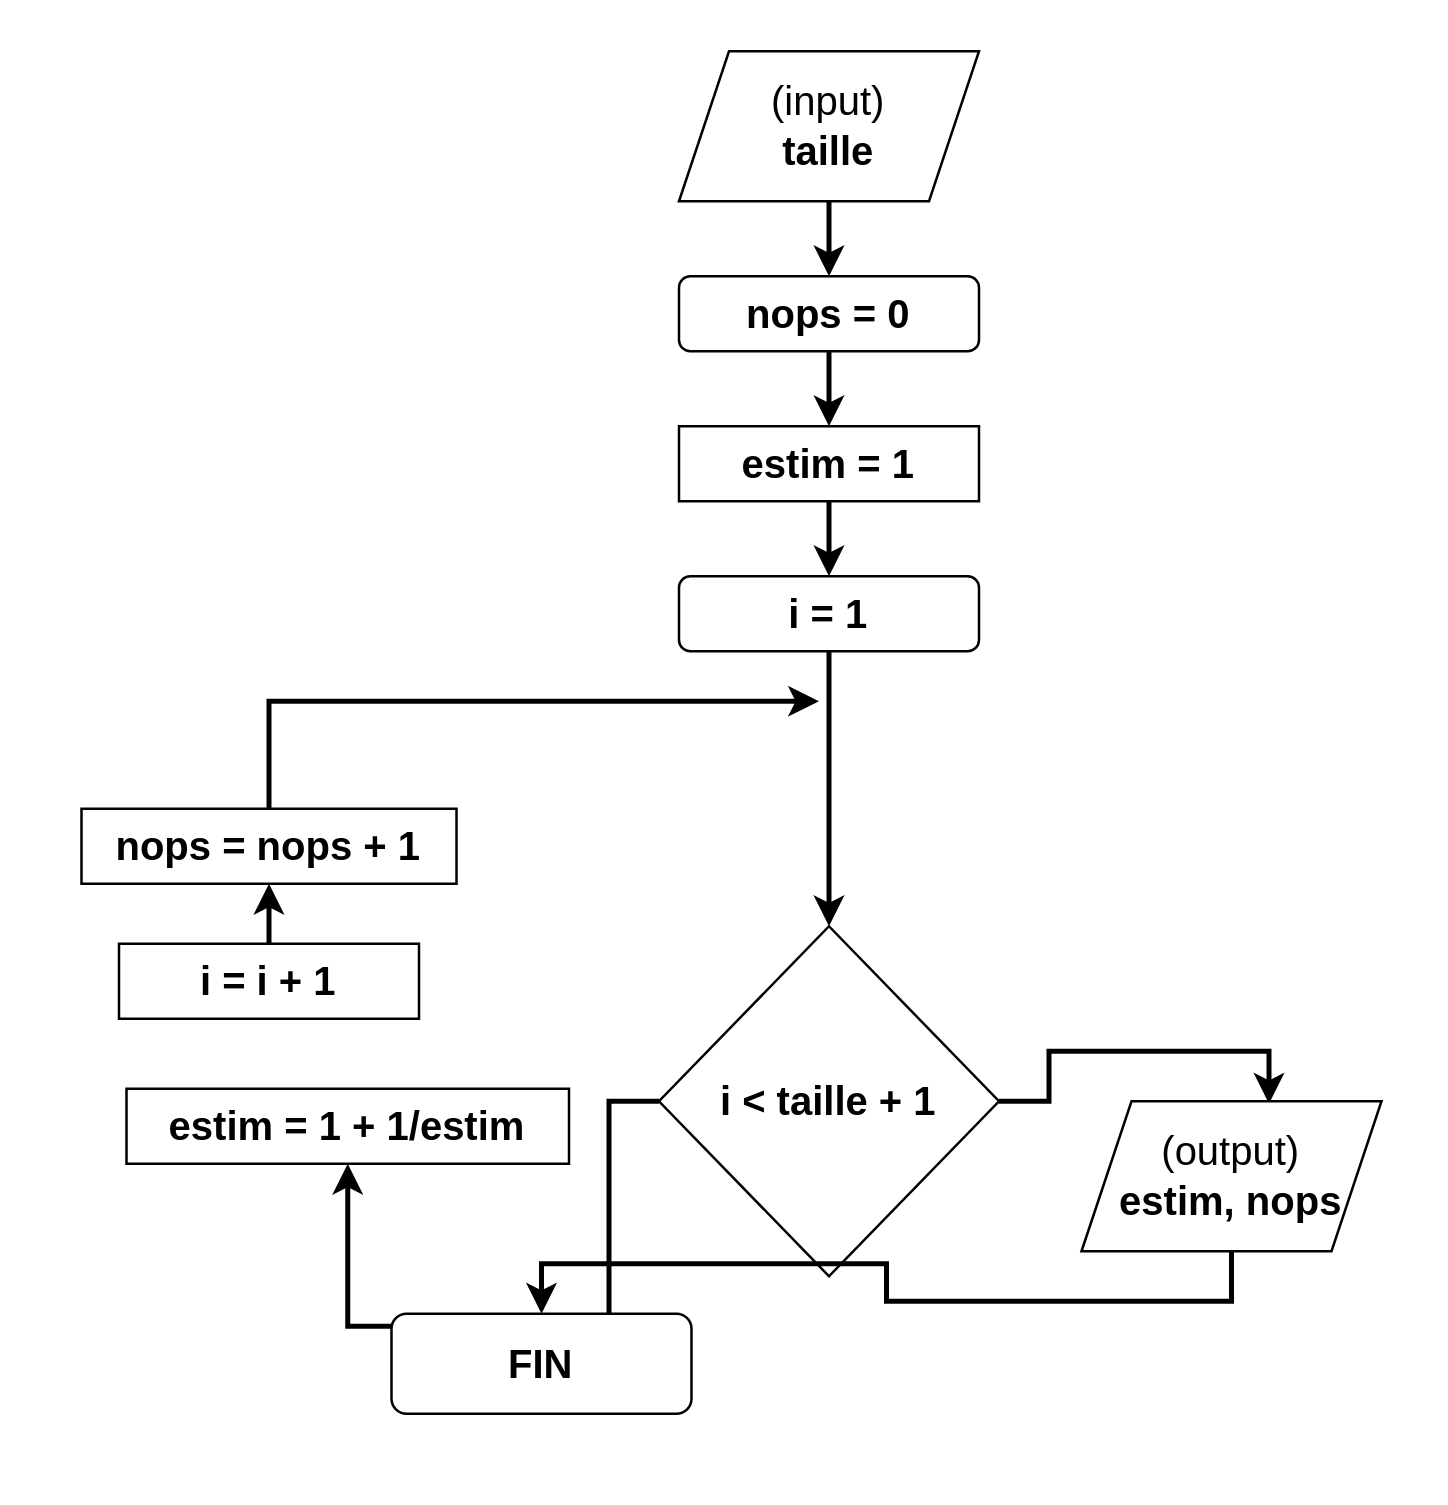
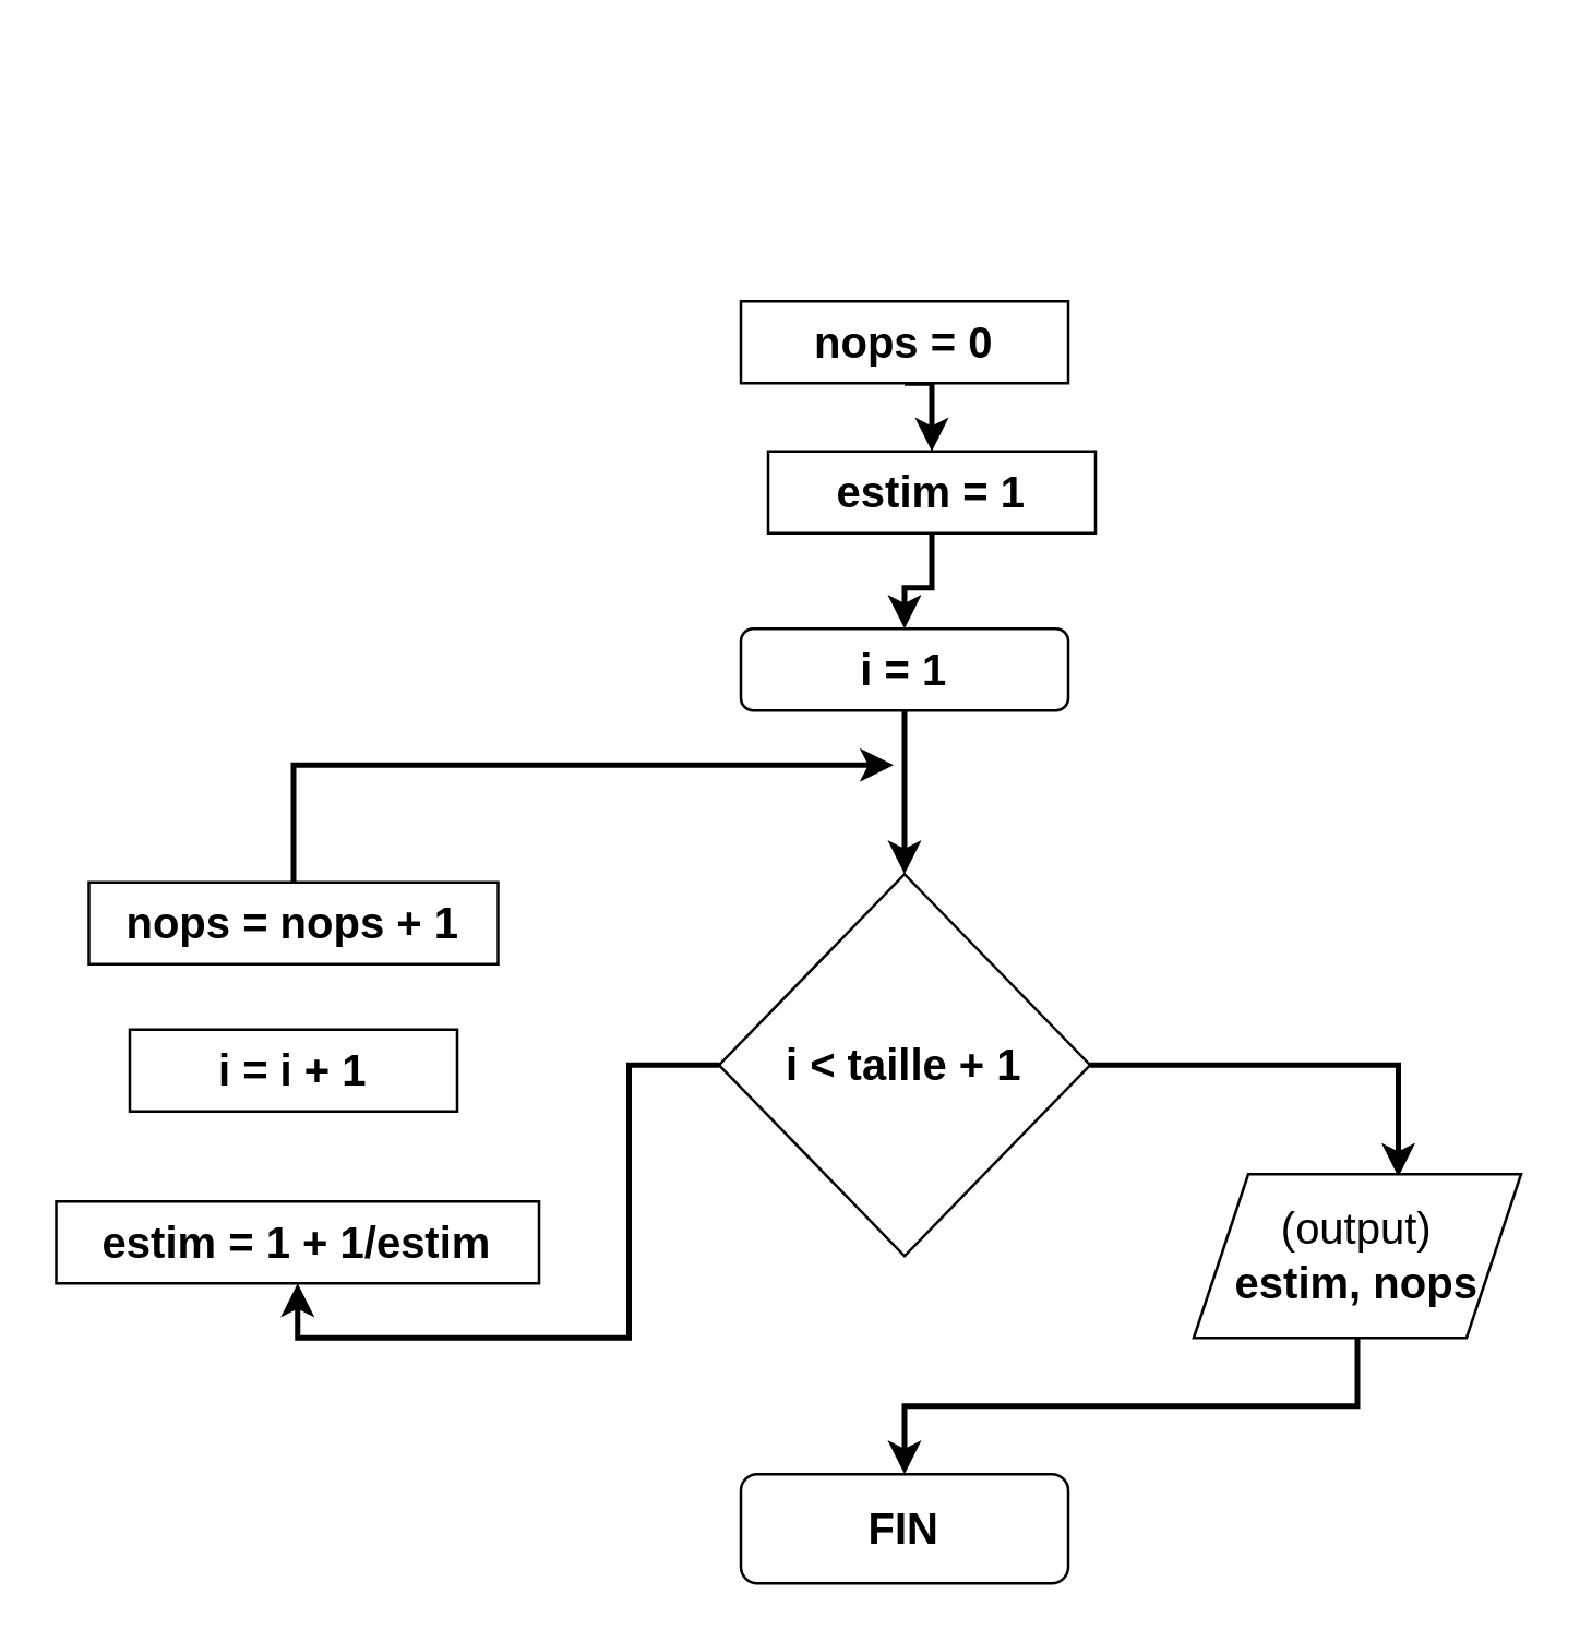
  <mxCell id="0" />
  <mxCell id="1" parent="0" />
- <mxCell id="2" style="edgeStyle=orthogonalEdgeStyle;rounded=0;orthogonalLoop=1;jettySize=auto;html=1;exitX=0.5;exitY=1;exitDx=0;exitDy=0;entryX=0.5;entryY=0;entryDx=0;entryDy=0;strokeWidth=2;fontSize=16;" parent="1" source="3" target="5" edge="1"><mxGeometry relative="1" as="geometry" /></mxCell>
- <mxCell id="3" value="(input)&lt;br&gt;&lt;b&gt;taille&lt;/b&gt;" style="shape=parallelogram;perimeter=parallelogramPerimeter;whiteSpace=wrap;html=1;fixedSize=1;fontSize=16;" parent="1" vertex="1"><mxGeometry x="271" y="20" width="120" height="60" as="geometry" /></mxCell>
  <mxCell id="4" style="edgeStyle=orthogonalEdgeStyle;rounded=0;orthogonalLoop=1;jettySize=auto;html=1;exitX=0.5;exitY=1;exitDx=0;exitDy=0;entryX=0.5;entryY=0;entryDx=0;entryDy=0;strokeWidth=2;fontSize=16;" parent="1" source="5" target="7" edge="1"><mxGeometry relative="1" as="geometry" /></mxCell>
- <mxCell id="5" value="&lt;b&gt;nops = 0&lt;/b&gt;" style="whiteSpace=wrap;html=1;fontSize=16;rounded=1;" parent="1" vertex="1"><mxGeometry x="271" y="110" width="120" height="30" as="geometry" /></mxCell>
+ <mxCell id="5" value="&lt;b&gt;nops = 0&lt;/b&gt;" style="rounded=0;whiteSpace=wrap;html=1;fontSize=16;" parent="1" vertex="1"><mxGeometry x="271" y="110" width="120" height="30" as="geometry" /></mxCell>
  <mxCell id="6" style="edgeStyle=orthogonalEdgeStyle;rounded=0;orthogonalLoop=1;jettySize=auto;html=1;exitX=0.5;exitY=1;exitDx=0;exitDy=0;strokeWidth=2;fontSize=16;" parent="1" source="7" target="9" edge="1"><mxGeometry relative="1" as="geometry" /></mxCell>
- <mxCell id="7" value="&lt;b&gt;estim = 1&lt;/b&gt;" style="rounded=0;whiteSpace=wrap;html=1;fontSize=16;" parent="1" vertex="1"><mxGeometry x="271" y="170" width="120" height="30" as="geometry" /></mxCell>
+ <mxCell id="7" value="&lt;b&gt;estim = 1&lt;/b&gt;" style="rounded=0;whiteSpace=wrap;html=1;fontSize=16;" parent="1" vertex="1"><mxGeometry x="281" y="165" width="120" height="30" as="geometry" /></mxCell>
  <mxCell id="8" style="edgeStyle=orthogonalEdgeStyle;rounded=0;orthogonalLoop=1;jettySize=auto;html=1;exitX=0.5;exitY=1;exitDx=0;exitDy=0;strokeWidth=2;fontSize=16;" parent="1" source="9" target="12" edge="1"><mxGeometry relative="1" as="geometry" /></mxCell>
  <mxCell id="9" value="&lt;b&gt;i = 1&lt;/b&gt;" style="whiteSpace=wrap;html=1;fontSize=16;rounded=1;" parent="1" vertex="1"><mxGeometry x="271" y="230" width="120" height="30" as="geometry" /></mxCell>
  <mxCell id="10" style="edgeStyle=orthogonalEdgeStyle;rounded=0;orthogonalLoop=1;jettySize=auto;html=1;exitX=0;exitY=0.5;exitDx=0;exitDy=0;entryX=0.5;entryY=1;entryDx=0;entryDy=0;strokeWidth=2;fontSize=16;" parent="1" source="12" target="13" edge="1"><mxGeometry relative="1" as="geometry" /></mxCell>
  <mxCell id="11" style="edgeStyle=orthogonalEdgeStyle;rounded=0;orthogonalLoop=1;jettySize=auto;html=1;exitX=1;exitY=0.5;exitDx=0;exitDy=0;entryX=0.625;entryY=0.017;entryDx=0;entryDy=0;entryPerimeter=0;strokeWidth=2;fontSize=16;" parent="1" source="12" target="18" edge="1"><mxGeometry relative="1" as="geometry" /></mxCell>
- <mxCell id="12" value="&lt;b&gt;i &amp;lt; taille + 1&lt;/b&gt;" style="rhombus;whiteSpace=wrap;html=1;fontSize=16;" parent="1" vertex="1"><mxGeometry x="263" y="370" width="136" height="140" as="geometry" /></mxCell>
- <mxCell id="13" value="&lt;b&gt;estim = 1 + 1/estim&lt;/b&gt;" style="rounded=0;whiteSpace=wrap;html=1;fontSize=16;" parent="1" vertex="1"><mxGeometry x="50" y="435" width="177" height="30" as="geometry" /></mxCell>
- <mxCell id="14" style="edgeStyle=orthogonalEdgeStyle;rounded=0;orthogonalLoop=1;jettySize=auto;html=1;exitX=0.5;exitY=0;exitDx=0;exitDy=0;entryX=0.5;entryY=1;entryDx=0;entryDy=0;strokeWidth=2;fontSize=16;" parent="1" source="15" target="19" edge="1"><mxGeometry relative="1" as="geometry" /></mxCell>
+ <mxCell id="12" value="&lt;b&gt;i &amp;lt; taille + 1&lt;/b&gt;" style="rhombus;whiteSpace=wrap;html=1;fontSize=16;" parent="1" vertex="1"><mxGeometry x="263" y="320" width="136" height="140" as="geometry" /></mxCell>
+ <mxCell id="13" value="&lt;b&gt;estim = 1 + 1/estim&lt;/b&gt;" style="rounded=0;whiteSpace=wrap;html=1;fontSize=16;" parent="1" vertex="1"><mxGeometry x="20" y="440" width="177" height="30" as="geometry" /></mxCell>
  <mxCell id="15" value="&lt;b&gt;i = i + 1&lt;/b&gt;" style="rounded=0;whiteSpace=wrap;html=1;fontSize=16;" parent="1" vertex="1"><mxGeometry x="47" y="377" width="120" height="30" as="geometry" /></mxCell>
- <mxCell id="16" value="&lt;font style=&quot;font-size: 16px;&quot;&gt;&lt;b&gt;FIN&lt;/b&gt;&lt;/font&gt;" style="rounded=1;whiteSpace=wrap;html=1;" parent="1" vertex="1"><mxGeometry x="156" y="525" width="120" height="40" as="geometry" /></mxCell>
+ <mxCell id="16" value="&lt;font style=&quot;font-size: 16px;&quot;&gt;&lt;b&gt;FIN&lt;/b&gt;&lt;/font&gt;" style="rounded=1;whiteSpace=wrap;html=1;" parent="1" vertex="1"><mxGeometry x="271" y="540" width="120" height="40" as="geometry" /></mxCell>
  <mxCell id="17" style="edgeStyle=orthogonalEdgeStyle;rounded=0;orthogonalLoop=1;jettySize=auto;html=1;exitX=0.5;exitY=1;exitDx=0;exitDy=0;entryX=0.5;entryY=0;entryDx=0;entryDy=0;strokeWidth=2;fontSize=16;" parent="1" source="18" target="16" edge="1"><mxGeometry relative="1" as="geometry" /></mxCell>
- <mxCell id="18" value="(output)&lt;br&gt;&lt;b&gt;estim, nops&lt;/b&gt;" style="shape=parallelogram;perimeter=parallelogramPerimeter;whiteSpace=wrap;html=1;fixedSize=1;fontSize=16;" parent="1" vertex="1"><mxGeometry x="432" y="440" width="120" height="60" as="geometry" /></mxCell>
+ <mxCell id="18" value="(output)&lt;br&gt;&lt;b&gt;estim, nops&lt;/b&gt;" style="shape=parallelogram;perimeter=parallelogramPerimeter;whiteSpace=wrap;html=1;fixedSize=1;fontSize=16;" parent="1" vertex="1"><mxGeometry x="437" y="430" width="120" height="60" as="geometry" /></mxCell>
  <mxCell id="19" value="&lt;b&gt;nops = nops + 1&lt;/b&gt;" style="rounded=0;whiteSpace=wrap;html=1;fontSize=16;" parent="1" vertex="1"><mxGeometry x="32" y="323" width="150" height="30" as="geometry" /></mxCell>
  <mxCell id="20" value="" style="endArrow=classic;html=1;rounded=0;strokeWidth=2;fontSize=16;exitX=0.5;exitY=0;exitDx=0;exitDy=0;" parent="1" source="19" edge="1"><mxGeometry width="50" height="50" relative="1" as="geometry"><mxPoint x="307" y="280" as="sourcePoint" /><mxPoint x="327" y="280" as="targetPoint" /><Array as="points"><mxPoint x="107" y="280" /></Array></mxGeometry></mxCell>
